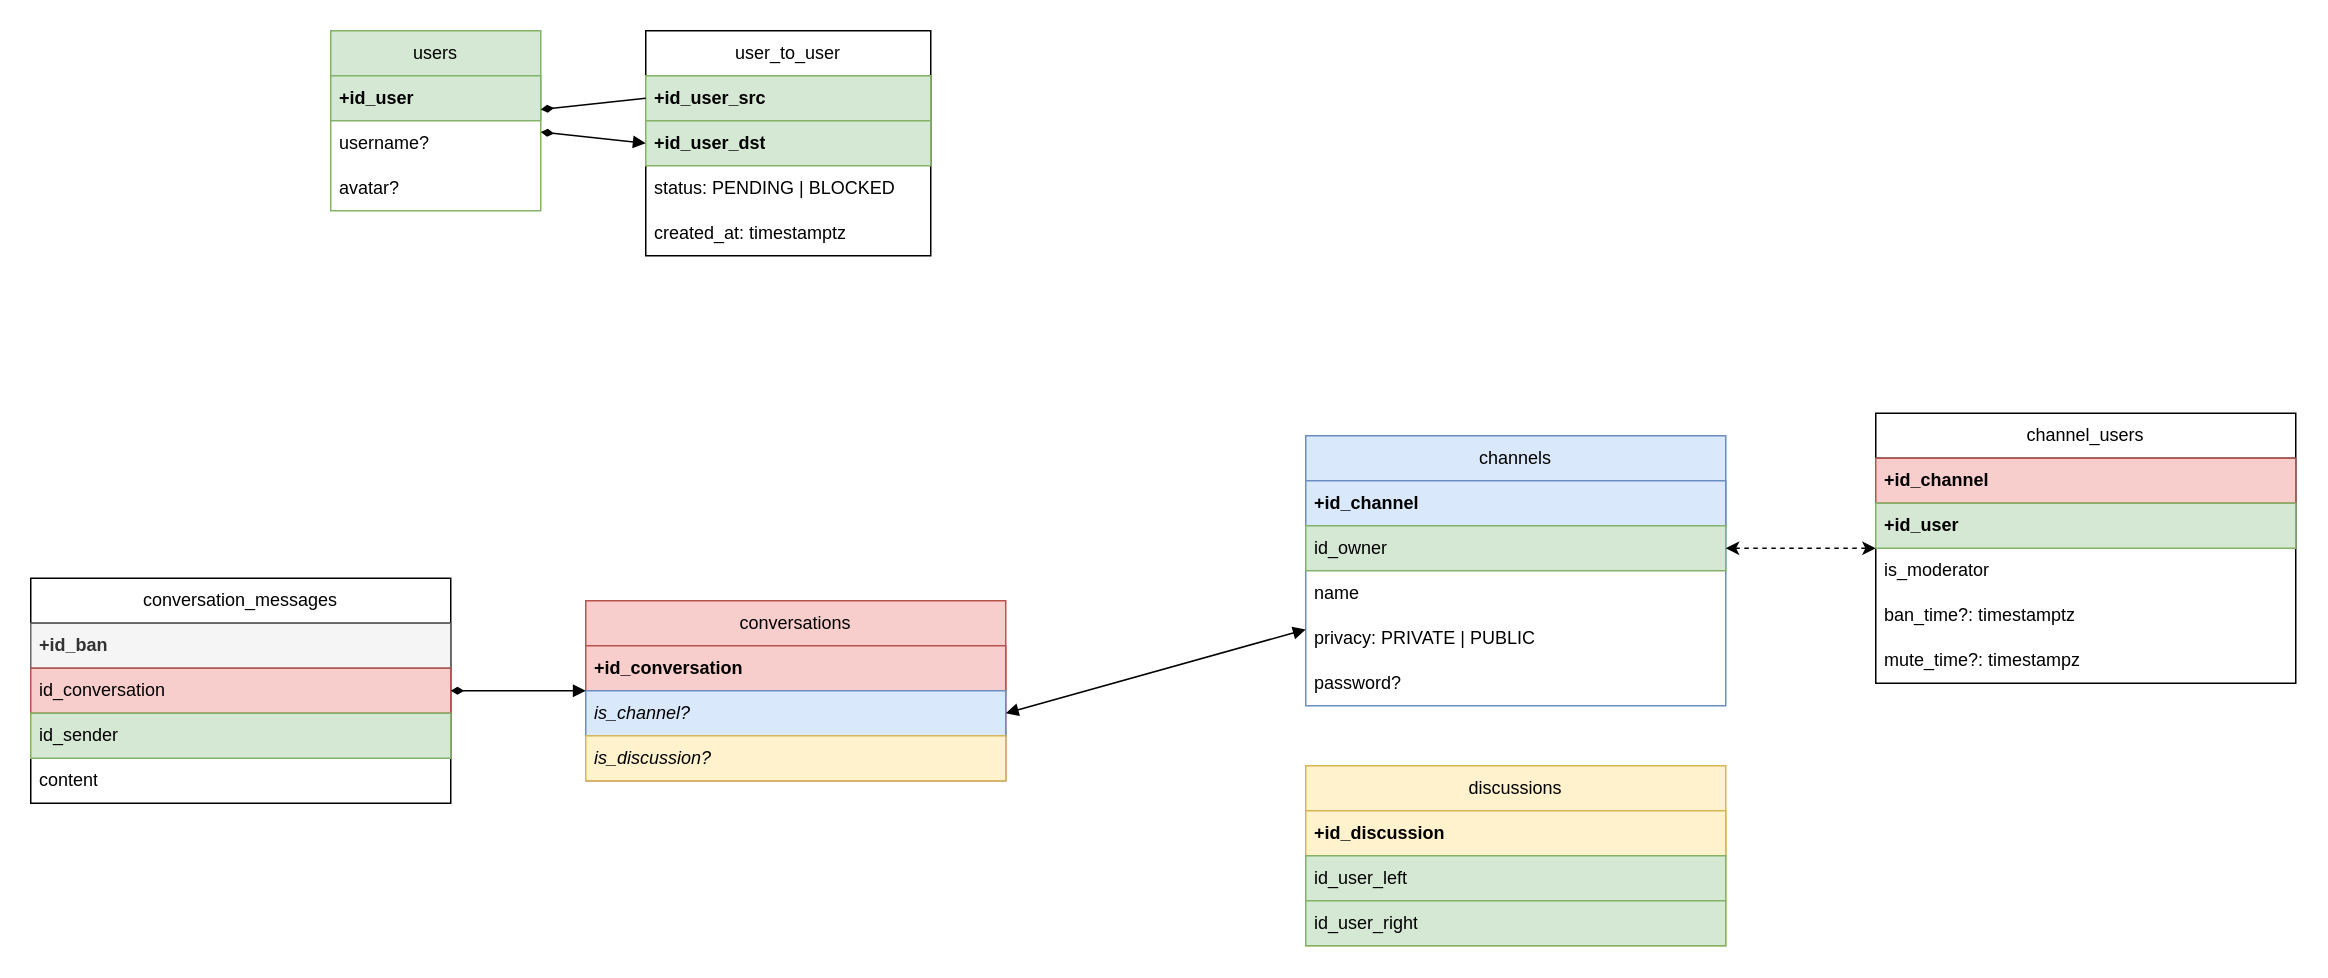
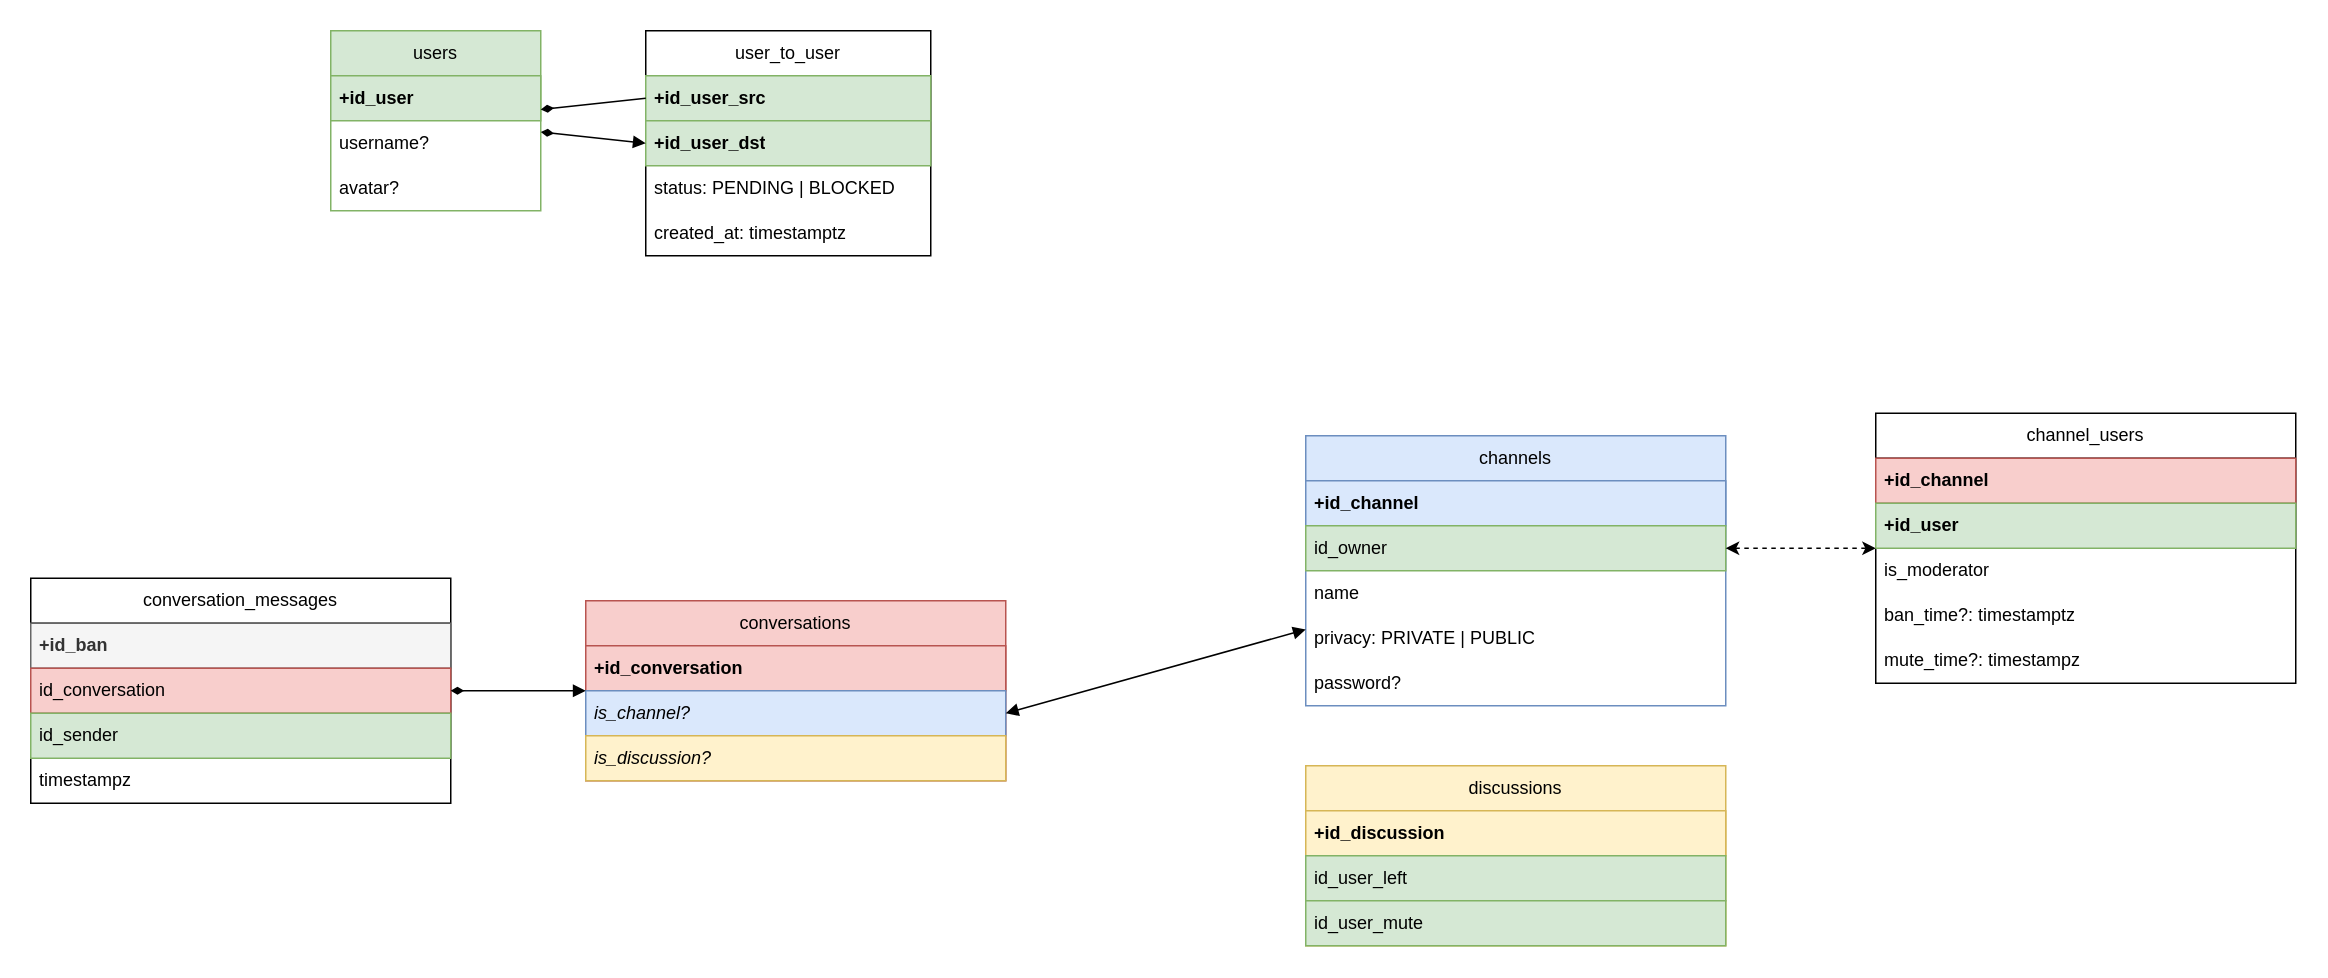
  <mxCell id="0" />
  <mxCell id="1" parent="0" />
  <mxCell id="2" value="users" style="swimlane;fontStyle=0;childLayout=stackLayout;horizontal=1;startSize=30;horizontalStack=0;resizeParent=1;resizeParentMax=0;resizeLast=0;collapsible=1;marginBottom=0;whiteSpace=wrap;html=1;fillColor=#d5e8d4;strokeColor=#82b366;" parent="1" vertex="1"><mxGeometry x="220" y="20" width="140" height="120" as="geometry" /></mxCell>
  <mxCell id="3" value="+id_user" style="text;strokeColor=#82b366;fillColor=#d5e8d4;align=left;verticalAlign=middle;spacingLeft=4;spacingRight=4;overflow=hidden;points=[[0,0.5],[1,0.5]];portConstraint=eastwest;rotatable=0;whiteSpace=wrap;html=1;fontStyle=1" parent="2" vertex="1"><mxGeometry y="30" width="140" height="30" as="geometry" /></mxCell>
  <mxCell id="4" value="username?" style="text;strokeColor=none;fillColor=none;align=left;verticalAlign=middle;spacingLeft=4;spacingRight=4;overflow=hidden;points=[[0,0.5],[1,0.5]];portConstraint=eastwest;rotatable=0;whiteSpace=wrap;html=1;" parent="2" vertex="1"><mxGeometry y="60" width="140" height="30" as="geometry" /></mxCell>
  <mxCell id="5" value="avatar?" style="text;strokeColor=none;fillColor=none;align=left;verticalAlign=middle;spacingLeft=4;spacingRight=4;overflow=hidden;points=[[0,0.5],[1,0.5]];portConstraint=eastwest;rotatable=0;whiteSpace=wrap;html=1;" parent="2" vertex="1"><mxGeometry y="90" width="140" height="30" as="geometry" /></mxCell>
  <mxCell id="6" value="user_to_user" style="swimlane;fontStyle=0;childLayout=stackLayout;horizontal=1;startSize=30;horizontalStack=0;resizeParent=1;resizeParentMax=0;resizeLast=0;collapsible=1;marginBottom=0;whiteSpace=wrap;html=1;" parent="1" vertex="1"><mxGeometry x="430" y="20" width="190" height="150" as="geometry" /></mxCell>
  <mxCell id="7" value="+id_user_src" style="text;strokeColor=#82b366;fillColor=#d5e8d4;align=left;verticalAlign=middle;spacingLeft=4;spacingRight=4;overflow=hidden;points=[[0,0.5],[1,0.5]];portConstraint=eastwest;rotatable=0;whiteSpace=wrap;html=1;fontStyle=1" parent="6" vertex="1"><mxGeometry y="30" width="190" height="30" as="geometry" /></mxCell>
  <mxCell id="8" value="+id_user_dst" style="text;strokeColor=#82b366;fillColor=#d5e8d4;align=left;verticalAlign=middle;spacingLeft=4;spacingRight=4;overflow=hidden;points=[[0,0.5],[1,0.5]];portConstraint=eastwest;rotatable=0;whiteSpace=wrap;html=1;fontStyle=1" parent="6" vertex="1"><mxGeometry y="60" width="190" height="30" as="geometry" /></mxCell>
  <mxCell id="9" value="status: PENDING | BLOCKED" style="text;strokeColor=none;fillColor=none;align=left;verticalAlign=middle;spacingLeft=4;spacingRight=4;overflow=hidden;points=[[0,0.5],[1,0.5]];portConstraint=eastwest;rotatable=0;whiteSpace=wrap;html=1;" parent="6" vertex="1"><mxGeometry y="90" width="190" height="30" as="geometry" /></mxCell>
  <mxCell id="10" value="created_at: timestamptz" style="text;strokeColor=none;fillColor=none;align=left;verticalAlign=middle;spacingLeft=4;spacingRight=4;overflow=hidden;points=[[0,0.5],[1,0.5]];portConstraint=eastwest;rotatable=0;whiteSpace=wrap;html=1;" parent="6" vertex="1"><mxGeometry y="120" width="190" height="30" as="geometry" /></mxCell>
  <mxCell id="11" value="" style="endArrow=none;html=1;rounded=0;endFill=1;startArrow=diamondThin;startFill=1;entryX=0;entryY=0.5;entryDx=0;entryDy=0;" parent="1" source="2" target="7" edge="1"><mxGeometry width="50" height="50" relative="1" as="geometry"><mxPoint x="620" y="570" as="sourcePoint" /><mxPoint x="670" y="520" as="targetPoint" /></mxGeometry></mxCell>
  <mxCell id="12" value="" style="endArrow=block;html=1;rounded=0;endFill=1;startArrow=diamondThin;startFill=1;entryX=0;entryY=0.5;entryDx=0;entryDy=0;" parent="1" source="2" target="8" edge="1"><mxGeometry width="50" height="50" relative="1" as="geometry"><mxPoint x="420" y="235" as="sourcePoint" /><mxPoint x="520" y="235" as="targetPoint" /><Array as="points" /></mxGeometry></mxCell>
  <mxCell id="13" value="conversations" style="swimlane;fontStyle=0;childLayout=stackLayout;horizontal=1;startSize=30;horizontalStack=0;resizeParent=1;resizeParentMax=0;resizeLast=0;collapsible=1;marginBottom=0;whiteSpace=wrap;html=1;fillColor=#f8cecc;strokeColor=#b85450;" parent="1" vertex="1"><mxGeometry x="390" y="400" width="280" height="120" as="geometry" /></mxCell>
  <mxCell id="14" value="+id_conversation" style="text;strokeColor=#b85450;fillColor=#f8cecc;align=left;verticalAlign=middle;spacingLeft=4;spacingRight=4;overflow=hidden;points=[[0,0.5],[1,0.5]];portConstraint=eastwest;rotatable=0;whiteSpace=wrap;html=1;fontStyle=1" parent="13" vertex="1"><mxGeometry y="30" width="280" height="30" as="geometry" /></mxCell>
  <mxCell id="15" value="is_channel?" style="text;align=left;verticalAlign=middle;spacingLeft=4;spacingRight=4;overflow=hidden;points=[[0,0.5],[1,0.5]];portConstraint=eastwest;rotatable=0;whiteSpace=wrap;html=1;fillColor=#dae8fc;strokeColor=#6c8ebf;fontStyle=2" parent="13" vertex="1"><mxGeometry y="60" width="280" height="30" as="geometry" /></mxCell>
  <mxCell id="16" value="is_discussion?" style="text;align=left;verticalAlign=middle;spacingLeft=4;spacingRight=4;overflow=hidden;points=[[0,0.5],[1,0.5]];portConstraint=eastwest;rotatable=0;whiteSpace=wrap;html=1;fillColor=#fff2cc;strokeColor=#d6b656;fontStyle=2" vertex="1" parent="13"><mxGeometry y="90" width="280" height="30" as="geometry" /></mxCell>
  <mxCell id="17" value="&lt;div&gt;channel_users&lt;/div&gt;" style="swimlane;fontStyle=0;childLayout=stackLayout;horizontal=1;startSize=30;horizontalStack=0;resizeParent=1;resizeParentMax=0;resizeLast=0;collapsible=1;marginBottom=0;whiteSpace=wrap;html=1;gradientColor=none;gradientDirection=radial;swimlaneFillColor=none;" parent="1" vertex="1"><mxGeometry x="1250" y="275" width="280" height="180" as="geometry" /></mxCell>
  <mxCell id="18" value="+id_channel" style="text;strokeColor=#b85450;fillColor=#f8cecc;align=left;verticalAlign=middle;spacingLeft=4;spacingRight=4;overflow=hidden;points=[[0,0.5],[1,0.5]];portConstraint=eastwest;rotatable=0;whiteSpace=wrap;html=1;fontStyle=1" parent="17" vertex="1"><mxGeometry y="30" width="280" height="30" as="geometry" /></mxCell>
  <mxCell id="19" value="+id_user" style="text;strokeColor=#82b366;fillColor=#d5e8d4;align=left;verticalAlign=middle;spacingLeft=4;spacingRight=4;overflow=hidden;points=[[0,0.5],[1,0.5]];portConstraint=eastwest;rotatable=0;whiteSpace=wrap;html=1;fontStyle=1" parent="17" vertex="1"><mxGeometry y="60" width="280" height="30" as="geometry" /></mxCell>
  <mxCell id="20" value="is_moderator" style="text;align=left;verticalAlign=middle;spacingLeft=4;spacingRight=4;overflow=hidden;points=[[0,0.5],[1,0.5]];portConstraint=eastwest;rotatable=0;whiteSpace=wrap;html=1;" parent="17" vertex="1"><mxGeometry y="90" width="280" height="30" as="geometry" /></mxCell>
  <mxCell id="21" value="ban_time?: timestamptz" style="text;strokeColor=none;fillColor=none;align=left;verticalAlign=middle;spacingLeft=4;spacingRight=4;overflow=hidden;points=[[0,0.5],[1,0.5]];portConstraint=eastwest;rotatable=0;whiteSpace=wrap;html=1;" parent="17" vertex="1"><mxGeometry y="120" width="280" height="30" as="geometry" /></mxCell>
  <mxCell id="22" value="mute_time?: timestampz" style="text;strokeColor=none;fillColor=none;align=left;verticalAlign=middle;spacingLeft=4;spacingRight=4;overflow=hidden;points=[[0,0.5],[1,0.5]];portConstraint=eastwest;rotatable=0;whiteSpace=wrap;html=1;" parent="17" vertex="1"><mxGeometry y="150" width="280" height="30" as="geometry" /></mxCell>
  <mxCell id="23" value="conversation_messages" style="swimlane;fontStyle=0;childLayout=stackLayout;horizontal=1;startSize=30;horizontalStack=0;resizeParent=1;resizeParentMax=0;resizeLast=0;collapsible=1;marginBottom=0;whiteSpace=wrap;html=1;" parent="1" vertex="1"><mxGeometry x="20" y="385" width="280" height="150" as="geometry" /></mxCell>
  <mxCell id="24" value="+id_ban" style="text;align=left;verticalAlign=middle;spacingLeft=4;spacingRight=4;overflow=hidden;points=[[0,0.5],[1,0.5]];portConstraint=eastwest;rotatable=0;whiteSpace=wrap;html=1;fillColor=#f5f5f5;fontColor=#333333;strokeColor=#666666;fontStyle=1" parent="23" vertex="1"><mxGeometry y="30" width="280" height="30" as="geometry" /></mxCell>
  <mxCell id="25" value="id_conversation" style="text;align=left;verticalAlign=middle;spacingLeft=4;spacingRight=4;overflow=hidden;points=[[0,0.5],[1,0.5]];portConstraint=eastwest;rotatable=0;whiteSpace=wrap;html=1;fillColor=#f8cecc;strokeColor=#b85450;" parent="23" vertex="1"><mxGeometry y="60" width="280" height="30" as="geometry" /></mxCell>
  <mxCell id="26" value="id_sender" style="text;align=left;verticalAlign=middle;spacingLeft=4;spacingRight=4;overflow=hidden;points=[[0,0.5],[1,0.5]];portConstraint=eastwest;rotatable=0;whiteSpace=wrap;html=1;fillColor=#d5e8d4;strokeColor=#82b366;" parent="23" vertex="1"><mxGeometry y="90" width="280" height="30" as="geometry" /></mxCell>
- <mxCell id="27" value="content" style="text;strokeColor=none;fillColor=none;align=left;verticalAlign=middle;spacingLeft=4;spacingRight=4;overflow=hidden;points=[[0,0.5],[1,0.5]];portConstraint=eastwest;rotatable=0;whiteSpace=wrap;html=1;" parent="23" vertex="1"><mxGeometry y="120" width="280" height="30" as="geometry" /></mxCell>
+ <mxCell id="27" value="timestampz" style="text;strokeColor=none;fillColor=none;align=left;verticalAlign=middle;spacingLeft=4;spacingRight=4;overflow=hidden;points=[[0,0.5],[1,0.5]];portConstraint=eastwest;rotatable=0;whiteSpace=wrap;html=1;" parent="23" vertex="1"><mxGeometry y="120" width="280" height="30" as="geometry" /></mxCell>
  <mxCell id="28" value="channels" style="swimlane;fontStyle=0;childLayout=stackLayout;horizontal=1;startSize=30;horizontalStack=0;resizeParent=1;resizeParentMax=0;resizeLast=0;collapsible=1;marginBottom=0;whiteSpace=wrap;html=1;fillColor=#dae8fc;strokeColor=#6c8ebf;" parent="1" vertex="1"><mxGeometry x="870" y="290" width="280" height="180" as="geometry" /></mxCell>
  <mxCell id="29" value="+id_channel" style="text;strokeColor=#6c8ebf;fillColor=#dae8fc;align=left;verticalAlign=middle;spacingLeft=4;spacingRight=4;overflow=hidden;points=[[0,0.5],[1,0.5]];portConstraint=eastwest;rotatable=0;whiteSpace=wrap;html=1;fontStyle=1" parent="28" vertex="1"><mxGeometry y="30" width="280" height="30" as="geometry" /></mxCell>
  <mxCell id="30" value="id_owner" style="text;strokeColor=#82b366;fillColor=#d5e8d4;align=left;verticalAlign=middle;spacingLeft=4;spacingRight=4;overflow=hidden;points=[[0,0.5],[1,0.5]];portConstraint=eastwest;rotatable=0;whiteSpace=wrap;html=1;" parent="28" vertex="1"><mxGeometry y="60" width="280" height="30" as="geometry" /></mxCell>
  <mxCell id="31" value="name" style="text;strokeColor=none;fillColor=none;align=left;verticalAlign=middle;spacingLeft=4;spacingRight=4;overflow=hidden;points=[[0,0.5],[1,0.5]];portConstraint=eastwest;rotatable=0;whiteSpace=wrap;html=1;" parent="28" vertex="1"><mxGeometry y="90" width="280" height="30" as="geometry" /></mxCell>
  <mxCell id="32" value="privacy: PRIVATE | PUBLIC" style="text;strokeColor=none;fillColor=none;align=left;verticalAlign=middle;spacingLeft=4;spacingRight=4;overflow=hidden;points=[[0,0.5],[1,0.5]];portConstraint=eastwest;rotatable=0;whiteSpace=wrap;html=1;" parent="28" vertex="1"><mxGeometry y="120" width="280" height="30" as="geometry" /></mxCell>
  <mxCell id="33" value="password?" style="text;strokeColor=none;fillColor=none;align=left;verticalAlign=middle;spacingLeft=4;spacingRight=4;overflow=hidden;points=[[0,0.5],[1,0.5]];portConstraint=eastwest;rotatable=0;whiteSpace=wrap;html=1;" parent="28" vertex="1"><mxGeometry y="150" width="280" height="30" as="geometry" /></mxCell>
  <mxCell id="34" value="" style="endArrow=block;html=1;rounded=0;endFill=1;startArrow=block;startFill=1;entryX=1;entryY=0.5;entryDx=0;entryDy=0;fontStyle=1;" parent="1" source="28" target="15" edge="1"><mxGeometry width="50" height="50" relative="1" as="geometry"><mxPoint x="930" y="293" as="sourcePoint" /><mxPoint x="1160" y="295" as="targetPoint" /></mxGeometry></mxCell>
  <mxCell id="35" value="discussions" style="swimlane;fontStyle=0;childLayout=stackLayout;horizontal=1;startSize=30;horizontalStack=0;resizeParent=1;resizeParentMax=0;resizeLast=0;collapsible=1;marginBottom=0;whiteSpace=wrap;html=1;fillColor=#fff2cc;strokeColor=#d6b656;" vertex="1" parent="1"><mxGeometry x="870" y="510" width="280" height="120" as="geometry" /></mxCell>
  <mxCell id="36" value="&lt;div&gt;+id_discussion&lt;/div&gt;" style="text;strokeColor=#d6b656;fillColor=#fff2cc;align=left;verticalAlign=middle;spacingLeft=4;spacingRight=4;overflow=hidden;points=[[0,0.5],[1,0.5]];portConstraint=eastwest;rotatable=0;whiteSpace=wrap;html=1;fontStyle=1" vertex="1" parent="35"><mxGeometry y="30" width="280" height="30" as="geometry" /></mxCell>
  <mxCell id="37" value="id_user_left" style="text;strokeColor=#82b366;fillColor=#d5e8d4;align=left;verticalAlign=middle;spacingLeft=4;spacingRight=4;overflow=hidden;points=[[0,0.5],[1,0.5]];portConstraint=eastwest;rotatable=0;whiteSpace=wrap;html=1;fontStyle=0" vertex="1" parent="35"><mxGeometry y="60" width="280" height="30" as="geometry" /></mxCell>
- <mxCell id="38" value="id_user_right" style="text;strokeColor=#82b366;fillColor=#d5e8d4;align=left;verticalAlign=middle;spacingLeft=4;spacingRight=4;overflow=hidden;points=[[0,0.5],[1,0.5]];portConstraint=eastwest;rotatable=0;whiteSpace=wrap;html=1;fontStyle=0" vertex="1" parent="35"><mxGeometry y="90" width="280" height="30" as="geometry" /></mxCell>
+ <mxCell id="38" value="id_user_mute" style="text;strokeColor=#82b366;fillColor=#d5e8d4;align=left;verticalAlign=middle;spacingLeft=4;spacingRight=4;overflow=hidden;points=[[0,0.5],[1,0.5]];portConstraint=eastwest;rotatable=0;whiteSpace=wrap;html=1;fontStyle=0" vertex="1" parent="35"><mxGeometry y="90" width="280" height="30" as="geometry" /></mxCell>
  <mxCell id="39" value="" style="endArrow=block;html=1;rounded=0;endFill=1;startArrow=diamondThin;startFill=1;" edge="1" parent="1" source="23" target="13"><mxGeometry width="50" height="50" relative="1" as="geometry"><mxPoint x="290" y="10" as="sourcePoint" /><mxPoint x="360" y="15" as="targetPoint" /><Array as="points" /></mxGeometry></mxCell>
  <mxCell id="40" value="" style="endArrow=classic;startArrow=classic;html=1;rounded=0;exitX=1;exitY=0.5;exitDx=0;exitDy=0;dashed=1;" edge="1" parent="1" source="30" target="17"><mxGeometry width="50" height="50" relative="1" as="geometry"><mxPoint x="1100" y="530" as="sourcePoint" /><mxPoint x="1150" y="480" as="targetPoint" /></mxGeometry></mxCell>
